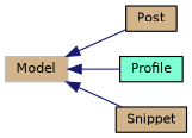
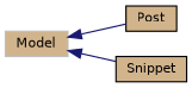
  digraph {
    rankdir=LR
    node [color=black fillcolor=tan fontname=Helvetica fontsize=10 shape=record style=filled]
    edge [color=midnightblue dir=back fontname=Helvetica fontsize=10 labelfontname=Helvetica labelfontsize=10 style=solid]
    n1 [color=grey75 height=0.2 label=Model width=0.4]
    n2 [height=0.2 label=Post width=0.4]
-   n3 [fillcolor=aquamarine height=0.2 label=Profile width=0.4]
    n4 [height=0.2 label=Snippet width=0.4]
    n1 -> n2
-   n1 -> n3
    n1 -> n4
  }
